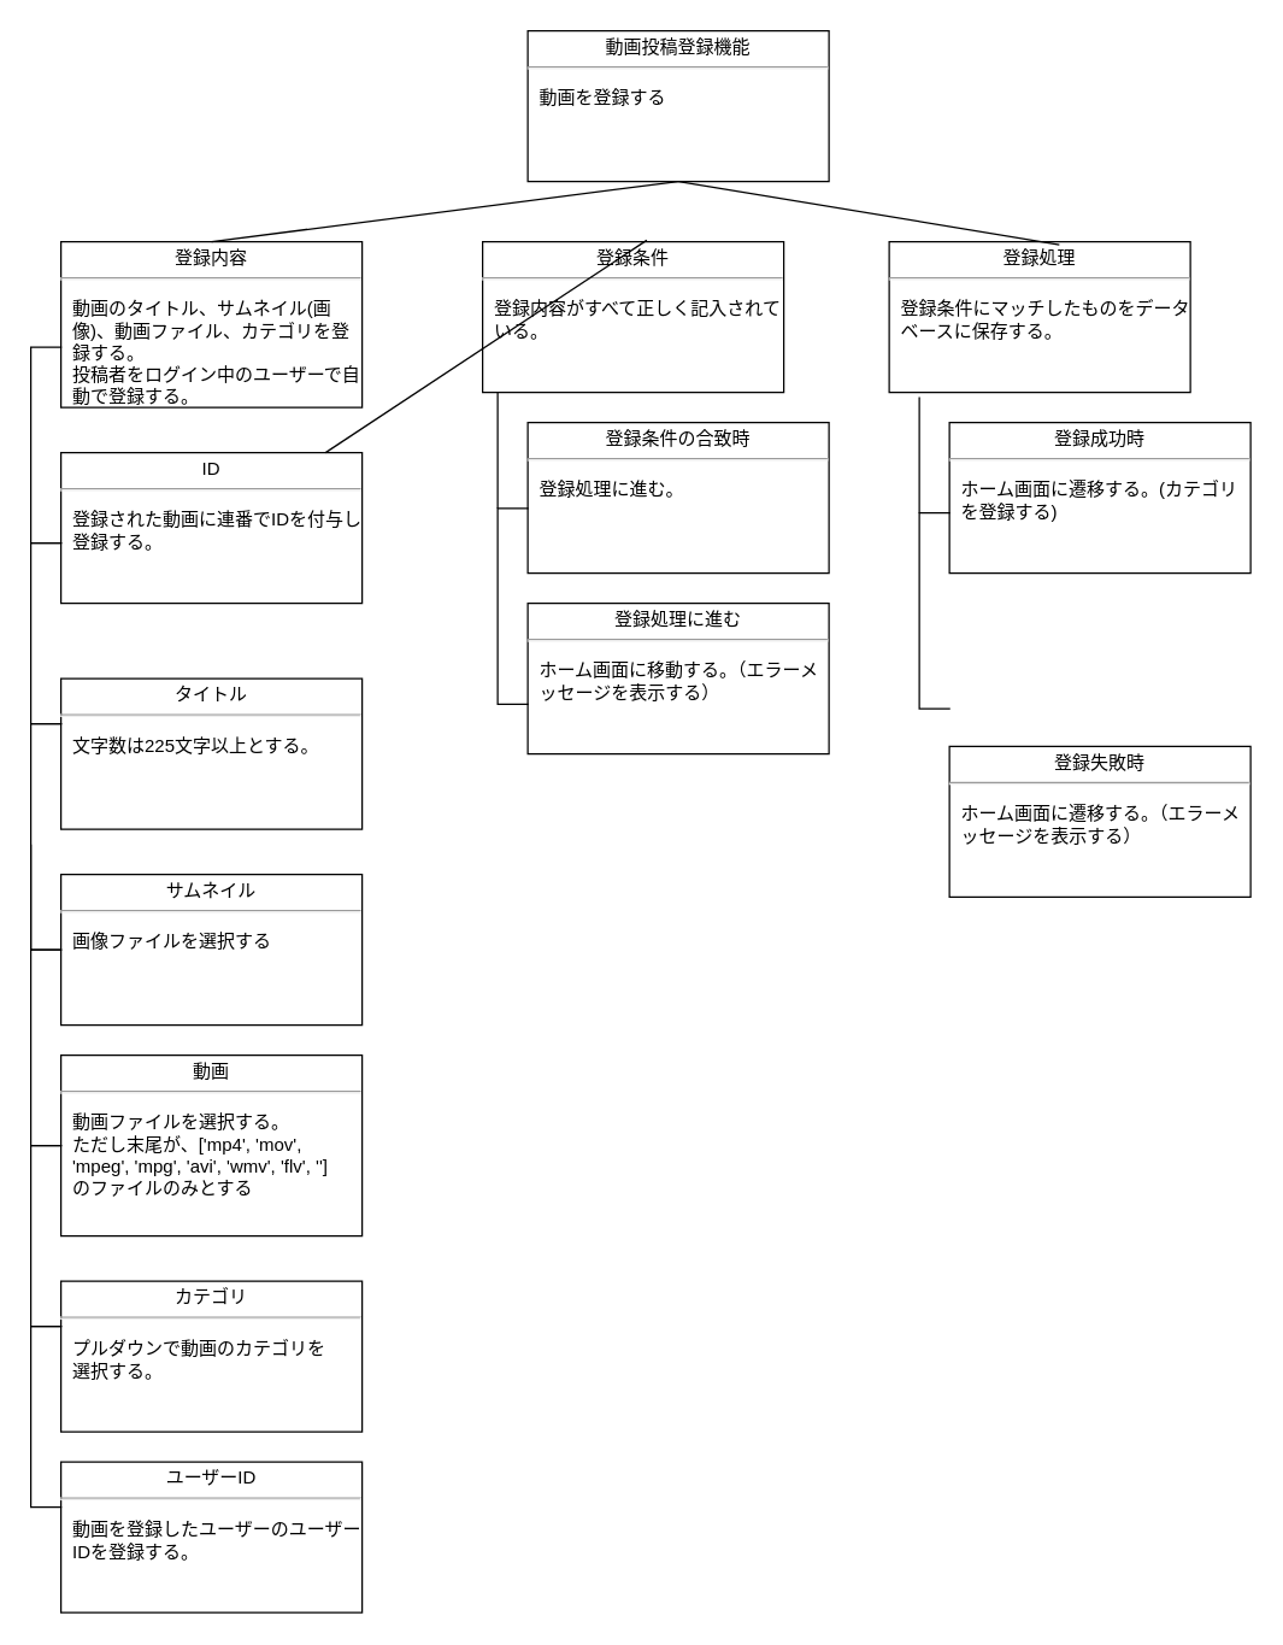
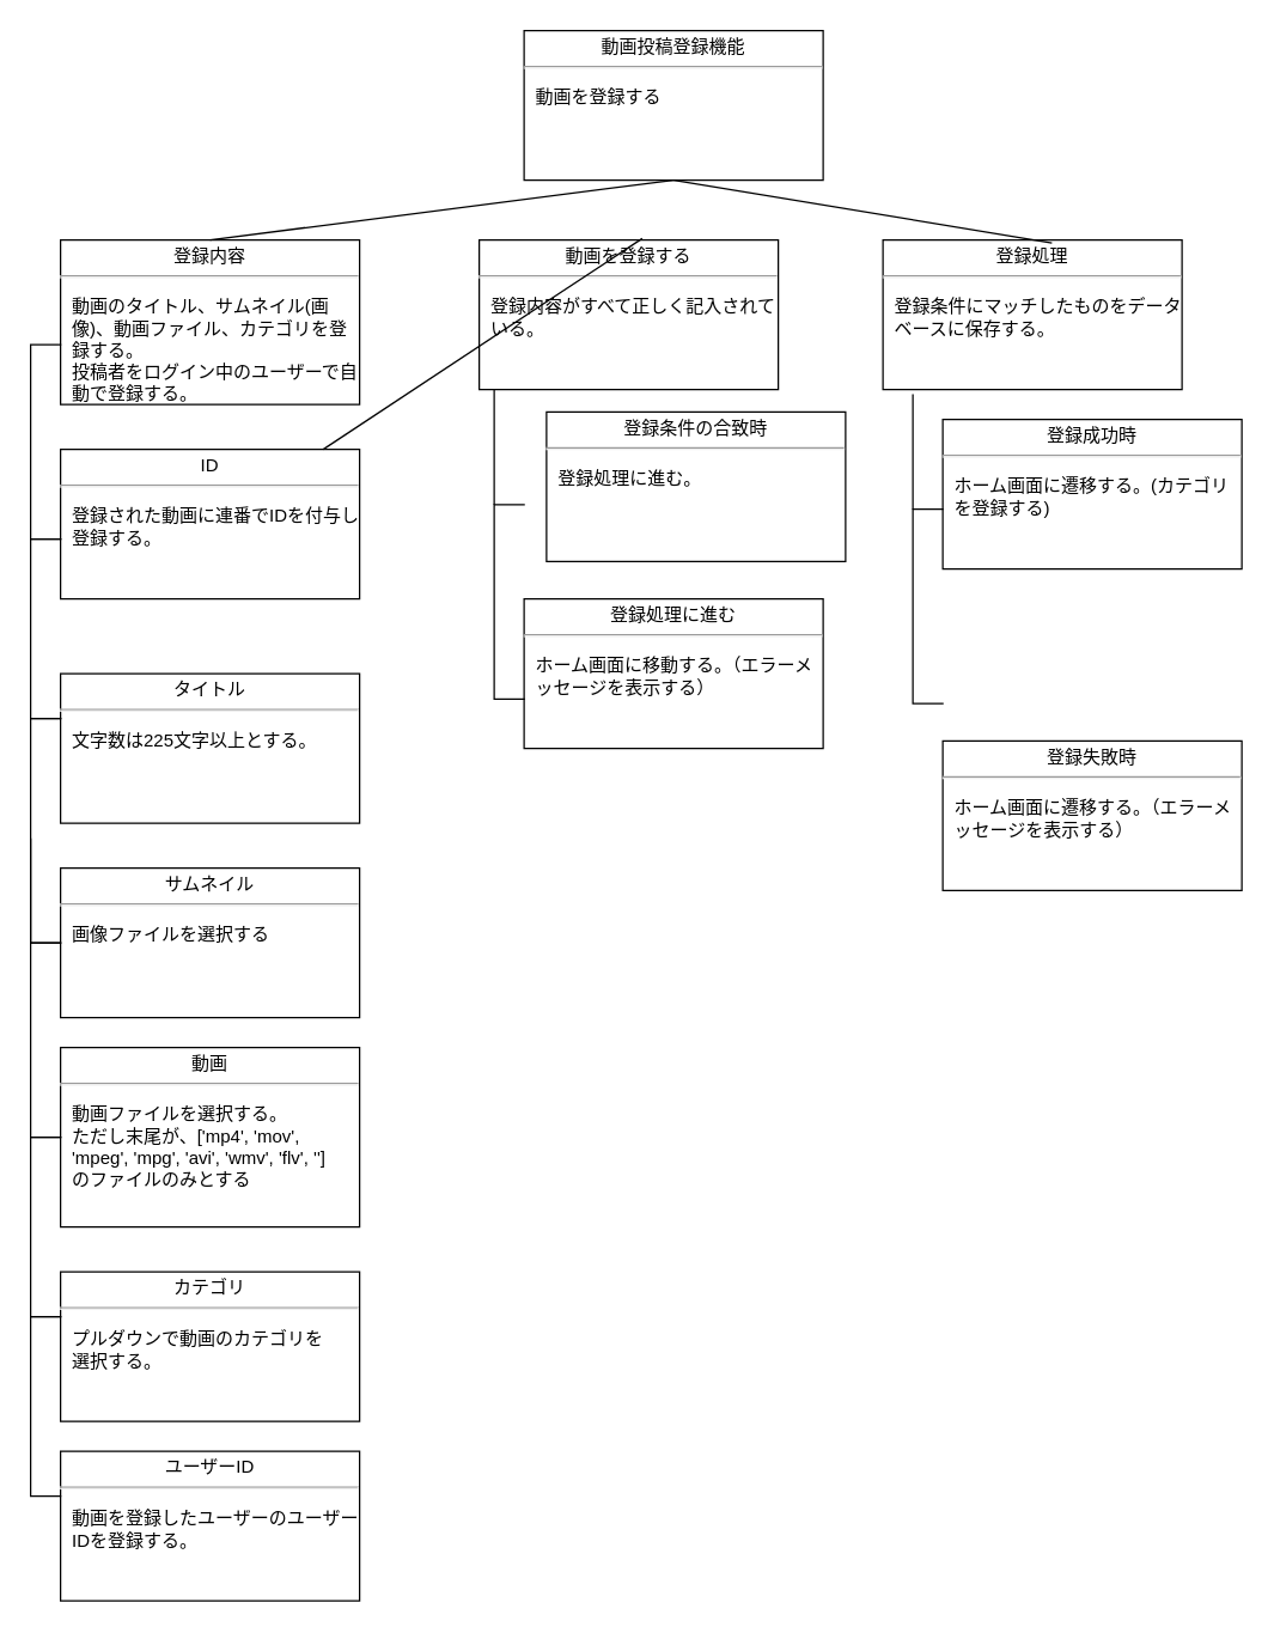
  <mxCell id="0" />
  <mxCell id="1" parent="0" />
  <mxCell id="2" value="&lt;p style=&quot;margin: 0px ; margin-top: 4px ; text-align: center&quot;&gt;動画投稿登録機能&lt;/p&gt;&lt;hr&gt;&lt;p&gt;&lt;/p&gt;&lt;p style=&quot;margin: 0px ; margin-left: 8px ; text-align: left&quot;&gt;動画を登録する&lt;/p&gt;" style="shape=rect;overflow=fill;html=1;whiteSpace=wrap;align=center;" parent="1" vertex="1"><mxGeometry x="350" y="20" width="200" height="100" as="geometry" /></mxCell>
  <mxCell id="3" value="&lt;p style=&quot;margin: 0px ; margin-top: 4px ; text-align: center&quot;&gt;登録成功時&lt;/p&gt;&lt;hr&gt;&lt;p&gt;&lt;/p&gt;&lt;p style=&quot;margin: 0px ; margin-left: 8px ; text-align: left&quot;&gt;&lt;span&gt;ホーム画面に遷移する。(カテゴリを登録する)&lt;/span&gt;&lt;br&gt;&lt;/p&gt;" style="shape=rect;overflow=fill;html=1;whiteSpace=wrap;align=center;" parent="1" vertex="1"><mxGeometry x="630" y="280" width="200" height="100" as="geometry" /></mxCell>
  <mxCell id="4" value="&lt;p style=&quot;margin: 0px ; margin-top: 4px ; text-align: center&quot;&gt;登録処理&lt;/p&gt;&lt;hr&gt;&lt;p&gt;&lt;/p&gt;&lt;p style=&quot;margin: 0px ; margin-left: 8px ; text-align: left&quot;&gt;登録条件にマッチしたものをデータベースに保存する。&lt;/p&gt;" style="shape=rect;overflow=fill;html=1;whiteSpace=wrap;align=center;" parent="1" vertex="1"><mxGeometry x="590" y="160" width="200" height="100" as="geometry" /></mxCell>
  <mxCell id="5" value="&lt;p style=&quot;margin: 0px ; margin-top: 4px ; text-align: center&quot;&gt;登録処理に進む&lt;/p&gt;&lt;hr&gt;&lt;p&gt;&lt;/p&gt;&lt;p style=&quot;margin: 0px ; margin-left: 8px ; text-align: left&quot;&gt;ホーム画面に移動する。（エラーメッセージを表示する）&lt;/p&gt;" style="shape=rect;overflow=fill;html=1;whiteSpace=wrap;align=center;" parent="1" vertex="1"><mxGeometry x="350" y="400" width="200" height="100" as="geometry" /></mxCell>
- <mxCell id="6" value="&lt;p style=&quot;margin: 0px ; margin-top: 4px ; text-align: center&quot;&gt;登録条件&lt;/p&gt;&lt;hr&gt;&lt;p&gt;&lt;/p&gt;&lt;p style=&quot;margin: 0px ; margin-left: 8px ; text-align: left&quot;&gt;登録内容がすべて正しく記入されている。&lt;/p&gt;" style="shape=rect;overflow=fill;html=1;whiteSpace=wrap;align=center;" parent="1" vertex="1"><mxGeometry x="320" y="160" width="200" height="100" as="geometry" /></mxCell>
+ <mxCell id="6" value="&lt;p style=&quot;margin: 0px ; margin-top: 4px ; text-align: center&quot;&gt;動画を登録する&lt;/p&gt;&lt;hr&gt;&lt;p&gt;&lt;/p&gt;&lt;p style=&quot;margin: 0px ; margin-left: 8px ; text-align: left&quot;&gt;登録内容がすべて正しく記入されている。&lt;/p&gt;" style="shape=rect;overflow=fill;html=1;whiteSpace=wrap;align=center;" parent="1" vertex="1"><mxGeometry x="320" y="160" width="200" height="100" as="geometry" /></mxCell>
  <mxCell id="7" value="&lt;p style=&quot;margin: 0px ; margin-top: 4px ; text-align: center&quot;&gt;登録内容&lt;/p&gt;&lt;hr&gt;&lt;p&gt;&lt;/p&gt;&lt;p style=&quot;margin: 0px ; margin-left: 8px ; text-align: left&quot;&gt;動画のタイトル、サムネイル(画像)、動画ファイル、カテゴリを登録する。&lt;/p&gt;&lt;p style=&quot;margin: 0px ; margin-left: 8px ; text-align: left&quot;&gt;投稿者をログイン中のユーザーで自動で登録する。&lt;/p&gt;" style="shape=rect;overflow=fill;html=1;whiteSpace=wrap;align=center;" parent="1" vertex="1"><mxGeometry x="40" y="160" width="200" height="110" as="geometry" /></mxCell>
  <mxCell id="8" value="&lt;p style=&quot;margin: 0px ; margin-top: 4px ; text-align: center&quot;&gt;ユーザーID&lt;/p&gt;&lt;hr&gt;&lt;p&gt;&lt;/p&gt;&lt;p style=&quot;margin: 0px ; margin-left: 8px ; text-align: left&quot;&gt;&lt;span&gt;動画を登録したユーザーのユーザーIDを登録する。&lt;/span&gt;&lt;/p&gt;" style="shape=rect;overflow=fill;html=1;whiteSpace=wrap;align=center;" parent="1" vertex="1"><mxGeometry x="40" y="970" width="200" height="100" as="geometry" /></mxCell>
  <mxCell id="9" value="&lt;p style=&quot;margin: 0px ; margin-top: 4px ; text-align: center&quot;&gt;ID&lt;/p&gt;&lt;hr&gt;&lt;p&gt;&lt;/p&gt;&lt;p style=&quot;margin: 0px ; margin-left: 8px ; text-align: left&quot;&gt;登録された動画に連番でIDを付与し&lt;/p&gt;&lt;p style=&quot;margin: 0px ; margin-left: 8px ; text-align: left&quot;&gt;登録する。&lt;/p&gt;" style="shape=rect;overflow=fill;html=1;whiteSpace=wrap;align=center;" parent="1" vertex="1"><mxGeometry x="40" y="300" width="200" height="100" as="geometry" /></mxCell>
- <mxCell id="10" value="&lt;p style=&quot;margin: 0px ; margin-top: 4px ; text-align: center&quot;&gt;登録条件の合致時&lt;/p&gt;&lt;hr&gt;&lt;p&gt;&lt;/p&gt;&lt;p style=&quot;margin: 0px ; margin-left: 8px ; text-align: left&quot;&gt;登録処理に進む。&lt;/p&gt;" style="shape=rect;overflow=fill;html=1;whiteSpace=wrap;align=center;" parent="1" vertex="1"><mxGeometry x="350" y="280" width="200" height="100" as="geometry" /></mxCell>
+ <mxCell id="10" value="&lt;p style=&quot;margin: 0px ; margin-top: 4px ; text-align: center&quot;&gt;登録条件の合致時&lt;/p&gt;&lt;hr&gt;&lt;p&gt;&lt;/p&gt;&lt;p style=&quot;margin: 0px ; margin-left: 8px ; text-align: left&quot;&gt;登録処理に進む。&lt;/p&gt;" style="shape=rect;overflow=fill;html=1;whiteSpace=wrap;align=center;" parent="1" vertex="1"><mxGeometry x="365" y="275" width="200" height="100" as="geometry" /></mxCell>
  <mxCell id="11" value="&lt;p style=&quot;margin: 0px ; margin-top: 4px ; text-align: center&quot;&gt;タイトル&lt;/p&gt;&lt;hr&gt;&lt;p&gt;&lt;/p&gt;&lt;p style=&quot;margin: 0px ; margin-left: 8px ; text-align: left&quot;&gt;文字数は225文字以上とする。&lt;/p&gt;&lt;p style=&quot;margin: 0px ; margin-left: 8px ; text-align: left&quot;&gt;&lt;br&gt;&lt;/p&gt;" style="shape=rect;overflow=fill;html=1;whiteSpace=wrap;align=center;" parent="1" vertex="1"><mxGeometry x="40" y="450" width="200" height="100" as="geometry" /></mxCell>
  <mxCell id="12" value="&lt;p style=&quot;margin: 0px ; margin-top: 4px ; text-align: center&quot;&gt;登録失敗時&lt;/p&gt;&lt;hr&gt;&lt;p&gt;&lt;/p&gt;&lt;p style=&quot;margin: 0px ; margin-left: 8px ; text-align: left&quot;&gt;ホーム画面に遷移する。（エラーメッセージを表示する）&lt;/p&gt;" style="shape=rect;overflow=fill;html=1;whiteSpace=wrap;align=center;" parent="1" vertex="1"><mxGeometry x="630" y="495" width="200" height="100" as="geometry" /></mxCell>
  <mxCell id="13" value="" style="endArrow=none;html=1;entryX=0.5;entryY=1;entryDx=0;entryDy=0;exitX=0.5;exitY=0;exitDx=0;exitDy=0;" parent="1" source="7" target="2" edge="1"><mxGeometry width="50" height="50" relative="1" as="geometry"><mxPoint x="480" y="330" as="sourcePoint" /><mxPoint x="530" y="280" as="targetPoint" /></mxGeometry></mxCell>
  <mxCell id="14" value="" style="endArrow=none;html=1;exitX=0.565;exitY=0.02;exitDx=0;exitDy=0;exitPerimeter=0;" parent="1" source="4" edge="1"><mxGeometry width="50" height="50" relative="1" as="geometry"><mxPoint x="480" y="330" as="sourcePoint" /><mxPoint x="450" y="120" as="targetPoint" /></mxGeometry></mxCell>
  <mxCell id="15" value="" style="endArrow=none;html=1;exitX=0.545;exitY=-0.01;exitDx=0;exitDy=0;exitPerimeter=0;" parent="1" source="6" target="9" edge="1"><mxGeometry width="50" height="50" relative="1" as="geometry"><mxPoint x="480" y="330" as="sourcePoint" /><mxPoint x="530" y="280" as="targetPoint" /></mxGeometry></mxCell>
  <mxCell id="16" value="" style="shape=partialRectangle;whiteSpace=wrap;html=1;bottom=1;right=1;left=1;top=0;fillColor=none;routingCenterX=-0.5;direction=south;" parent="1" vertex="1"><mxGeometry x="610" y="340" width="20" height="130" as="geometry" /></mxCell>
  <mxCell id="17" value="" style="endArrow=none;html=1;exitX=0;exitY=1;exitDx=0;exitDy=0;" parent="1" source="16" edge="1"><mxGeometry width="50" height="50" relative="1" as="geometry"><mxPoint x="610" y="330" as="sourcePoint" /><mxPoint x="610" y="263" as="targetPoint" /></mxGeometry></mxCell>
  <mxCell id="18" value="" style="shape=partialRectangle;whiteSpace=wrap;html=1;bottom=1;right=1;left=1;top=0;fillColor=none;routingCenterX=-0.5;direction=south;" parent="1" vertex="1"><mxGeometry x="330" y="337" width="20" height="130" as="geometry" /></mxCell>
  <mxCell id="19" value="" style="endArrow=none;html=1;exitX=0;exitY=1;exitDx=0;exitDy=0;" parent="1" source="18" edge="1"><mxGeometry width="50" height="50" relative="1" as="geometry"><mxPoint x="330" y="327" as="sourcePoint" /><mxPoint x="330" y="260" as="targetPoint" /></mxGeometry></mxCell>
  <mxCell id="20" value="" style="shape=partialRectangle;whiteSpace=wrap;html=1;bottom=1;right=1;left=1;top=0;fillColor=none;routingCenterX=-0.5;direction=south;" parent="1" vertex="1"><mxGeometry x="20" y="230" width="20" height="130" as="geometry" /></mxCell>
  <mxCell id="21" value="" style="shape=partialRectangle;whiteSpace=wrap;html=1;bottom=1;right=1;left=1;top=0;fillColor=none;routingCenterX=-0.5;direction=south;" parent="1" vertex="1"><mxGeometry x="20" y="360" width="20" height="120" as="geometry" /></mxCell>
  <mxCell id="22" value="&lt;p style=&quot;margin: 0px ; margin-top: 4px ; text-align: center&quot;&gt;サムネイル&lt;/p&gt;&lt;hr&gt;&lt;p&gt;&lt;/p&gt;&lt;p style=&quot;margin: 0px ; margin-left: 8px ; text-align: left&quot;&gt;画像ファイルを選択する&lt;/p&gt;" style="shape=rect;overflow=fill;html=1;whiteSpace=wrap;align=center;" parent="1" vertex="1"><mxGeometry x="40" y="580" width="200" height="100" as="geometry" /></mxCell>
  <mxCell id="23" value="&lt;p style=&quot;margin: 0px ; margin-top: 4px ; text-align: center&quot;&gt;動画&lt;/p&gt;&lt;hr&gt;&lt;p&gt;&lt;/p&gt;&lt;p style=&quot;margin: 0px ; margin-left: 8px ; text-align: left&quot;&gt;動画ファイルを選択する。&lt;/p&gt;&lt;p style=&quot;margin: 0px ; margin-left: 8px ; text-align: left&quot;&gt;ただし末尾が、&lt;span&gt;['mp4', 'mov', 'mpeg', 'mpg', 'avi', 'wmv', 'flv', '']&lt;/span&gt;&lt;/p&gt;&lt;p style=&quot;margin: 0px ; margin-left: 8px ; text-align: left&quot;&gt;&lt;span&gt;のファイルのみとする&lt;/span&gt;&lt;/p&gt;" style="shape=rect;overflow=fill;html=1;whiteSpace=wrap;align=center;" parent="1" vertex="1"><mxGeometry x="40" y="700" width="200" height="120" as="geometry" /></mxCell>
  <mxCell id="24" value="&lt;p style=&quot;margin: 0px ; margin-top: 4px ; text-align: center&quot;&gt;カテゴリ&lt;/p&gt;&lt;hr&gt;&lt;p&gt;&lt;/p&gt;&lt;p style=&quot;margin: 0px ; margin-left: 8px ; text-align: left&quot;&gt;プルダウンで動画のカテゴリを&lt;/p&gt;&lt;p style=&quot;margin: 0px ; margin-left: 8px ; text-align: left&quot;&gt;選択する。&lt;/p&gt;" style="shape=rect;overflow=fill;html=1;whiteSpace=wrap;align=center;" parent="1" vertex="1"><mxGeometry x="40" y="850" width="200" height="100" as="geometry" /></mxCell>
  <mxCell id="25" value="" style="shape=partialRectangle;whiteSpace=wrap;html=1;bottom=1;right=1;left=1;top=0;fillColor=none;routingCenterX=-0.5;direction=south;" parent="1" vertex="1"><mxGeometry x="20" y="630" width="20" height="130" as="geometry" /></mxCell>
  <mxCell id="26" value="" style="endArrow=none;html=1;exitX=0;exitY=1;exitDx=0;exitDy=0;" parent="1" source="25" edge="1"><mxGeometry width="50" height="50" relative="1" as="geometry"><mxPoint x="20" y="620" as="sourcePoint" /><mxPoint x="20" y="560" as="targetPoint" /></mxGeometry></mxCell>
  <mxCell id="27" value="" style="shape=partialRectangle;whiteSpace=wrap;html=1;bottom=1;right=1;left=1;top=0;fillColor=none;routingCenterX=-0.5;direction=south;" parent="1" vertex="1"><mxGeometry x="20" y="760" width="20" height="120" as="geometry" /></mxCell>
  <mxCell id="28" value="" style="shape=partialRectangle;whiteSpace=wrap;html=1;bottom=1;right=1;left=1;top=0;fillColor=none;routingCenterX=-0.5;direction=south;" parent="1" vertex="1"><mxGeometry x="20" y="480" width="20" height="150" as="geometry" /></mxCell>
  <mxCell id="29" value="" style="shape=partialRectangle;whiteSpace=wrap;html=1;bottom=1;right=1;left=1;top=0;fillColor=none;routingCenterX=-0.5;direction=south;" parent="1" vertex="1"><mxGeometry x="20" y="880" width="20" height="120" as="geometry" /></mxCell>
